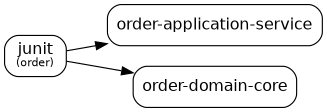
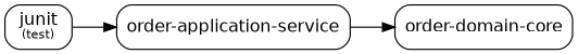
  digraph {
    rankdir=LR
    node [fontname=Helvetica fontsize=14 shape=box style=rounded]
    edge [fontname=Helvetica fontsize=10]
    n1 [label="order-application-service"]
    n2 [label=<order-domain-core>]
-   n3 [label=<junit<font point-size="10"><br/>(order)</font>>]
-   n3 -> n2
+   n3 [label=<junit<font point-size="10"><br/>(test)</font>>]
+   n1 -> n2
    n3 -> n1
  }
